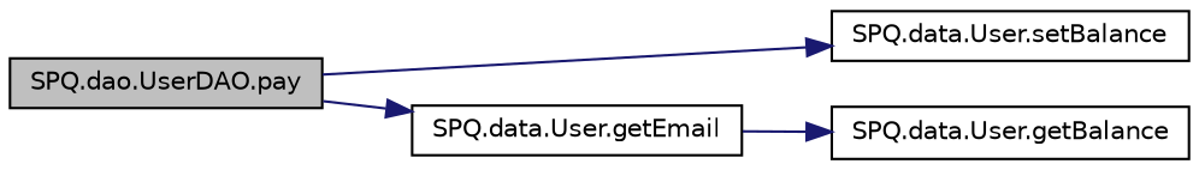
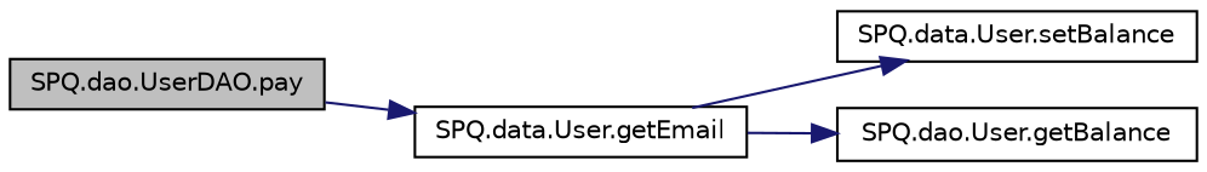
  digraph {
    rankdir=LR
    node [color=black fillcolor=white fontname=Helvetica fontsize=10 shape=record style=filled]
    edge [color=midnightblue fontname=Helvetica fontsize=10 labelfontname=Helvetica labelfontsize=10 style=solid]
    n1 [fillcolor=grey75 fontcolor=black height=0.2 label="SPQ.dao.UserDAO.pay" width=0.4]
    n2 [height=0.2 label="SPQ.data.User.getEmail" width=0.4]
    n3 [height=0.2 label="SPQ.data.User.setBalance" width=0.4]
-   n4 [height=0.2 label="SPQ.data.User.getBalance" width=0.4]
+   n4 [height=0.2 label="SPQ.dao.User.getBalance" width=0.4]
    n1 -> n2
-   n1 -> n3
+   n2 -> n3
    n2 -> n4
  }
